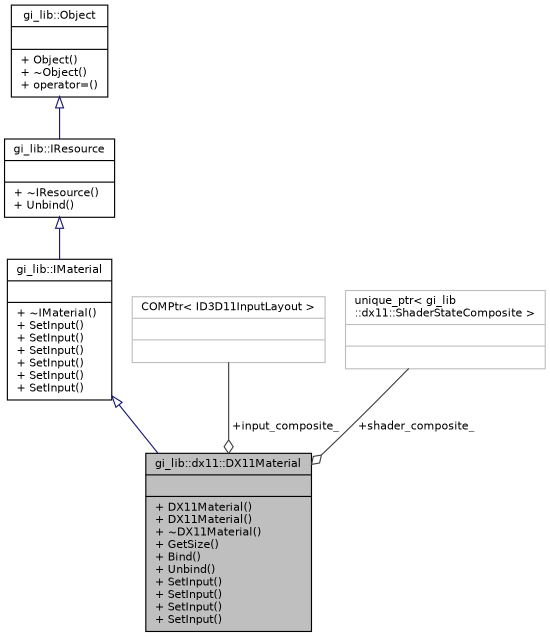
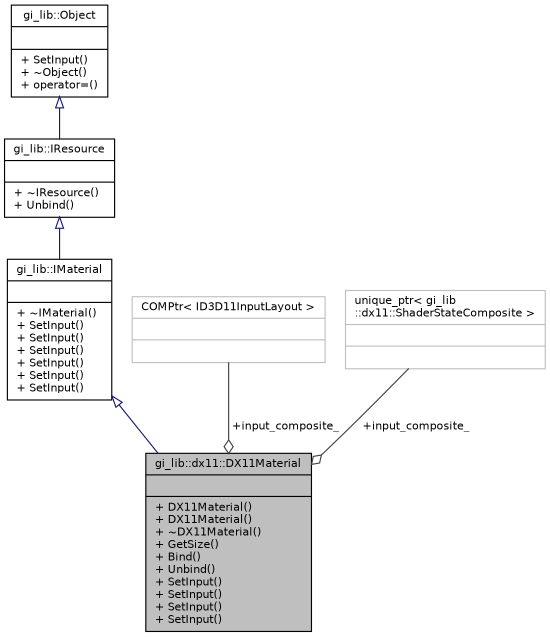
  digraph {
    node [color=black fillcolor=white fontname=Helvetica fontsize=10 shape=record style=filled]
    edge [arrowtail=onormal color=midnightblue dir=back fontname=Helvetica fontsize=10 labelfontname=Helvetica labelfontsize=10 style=solid]
    n1 [fillcolor=grey75 fontcolor=black height=0.2 label="{gi_lib::dx11::DX11Material\n||+ DX11Material()\l+ DX11Material()\l+ ~DX11Material()\l+ GetSize()\l+ Bind()\l+ Unbind()\l+ SetInput()\l+ SetInput()\l+ SetInput()\l+ SetInput()\l}" width=0.4]
    n2 [height=0.2 label="{gi_lib::IMaterial\n||+ ~IMaterial()\l+ SetInput()\l+ SetInput()\l+ SetInput()\l+ SetInput()\l+ SetInput()\l+ SetInput()\l}" width=0.4]
    n3 [height=0.2 label="{gi_lib::IResource\n||+ ~IResource()\l+ Unbind()\l}" width=0.4]
-   n4 [height=0.2 label="{gi_lib::Object\n||+ Object()\l+ ~Object()\l+ operator=()\l}" width=0.4]
+   n4 [height=0.2 label="{gi_lib::Object\n||+ SetInput()\l+ ~Object()\l+ operator=()\l}" width=0.4]
    n5 [color=grey75 height=0.2 label="{COMPtr\< ID3D11InputLayout \>\n||}" width=0.4]
    n6 [color=grey75 height=0.2 label="{unique_ptr\< gi_lib\l::dx11::ShaderStateComposite \>\n||}" width=0.4]
    n2 -> n1
    n3 -> n2
    n4 -> n3
    n5 -> n1 [arrowhead=odiamond color=grey25 label=" +input_composite_" arrowtail="" dir=""]
-   n6 -> n1 [arrowhead=odiamond color=grey25 label=" +shader_composite_" arrowtail="" dir=""]
+   n6 -> n1 [arrowhead=odiamond color=grey25 label=" +input_composite_" arrowtail="" dir=""]
  }
